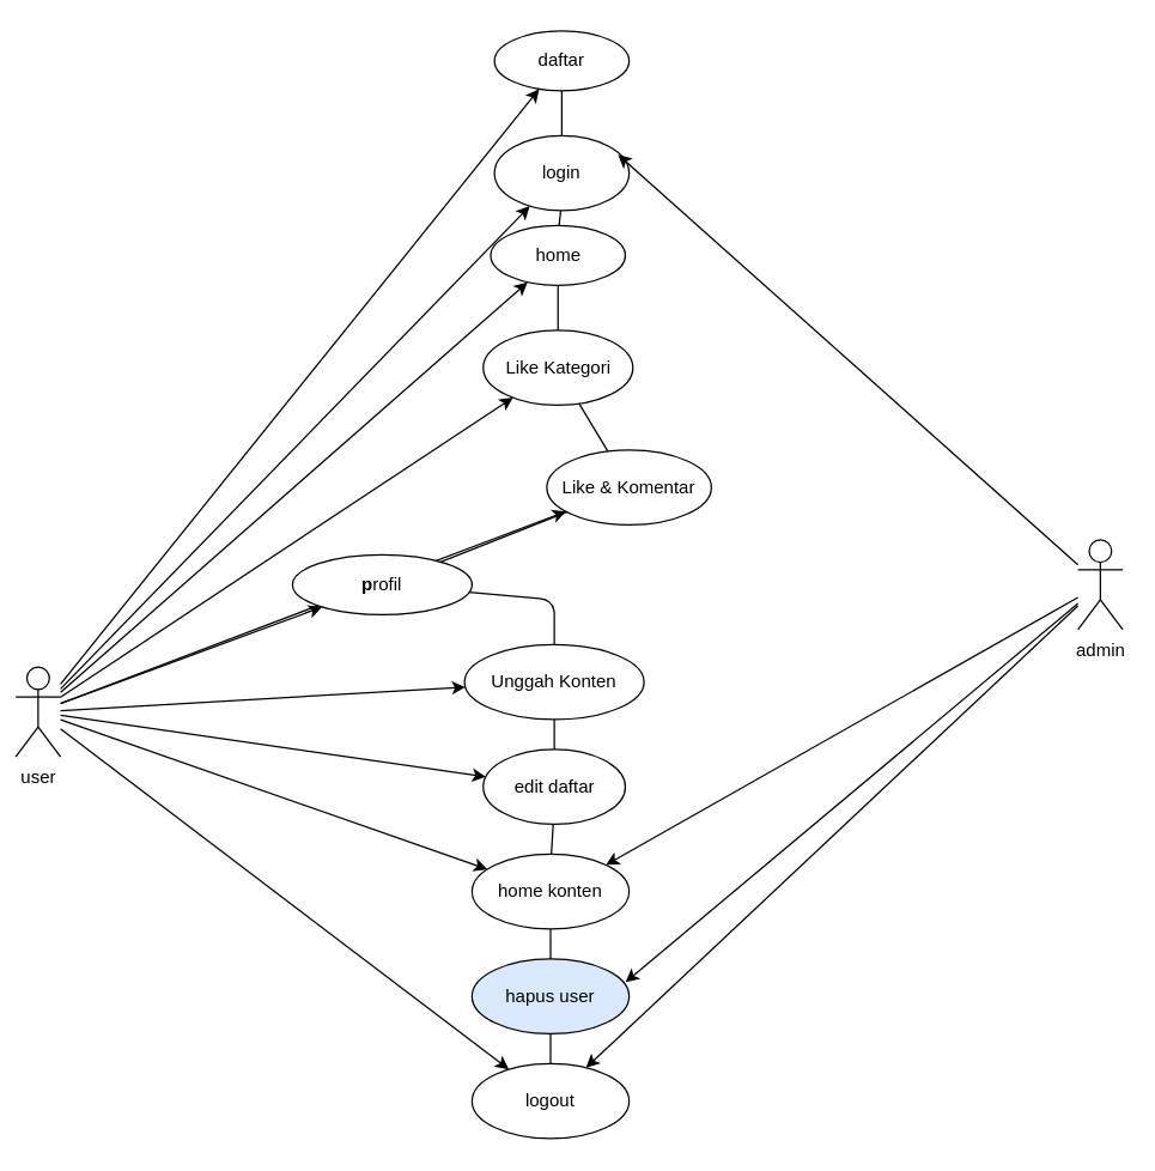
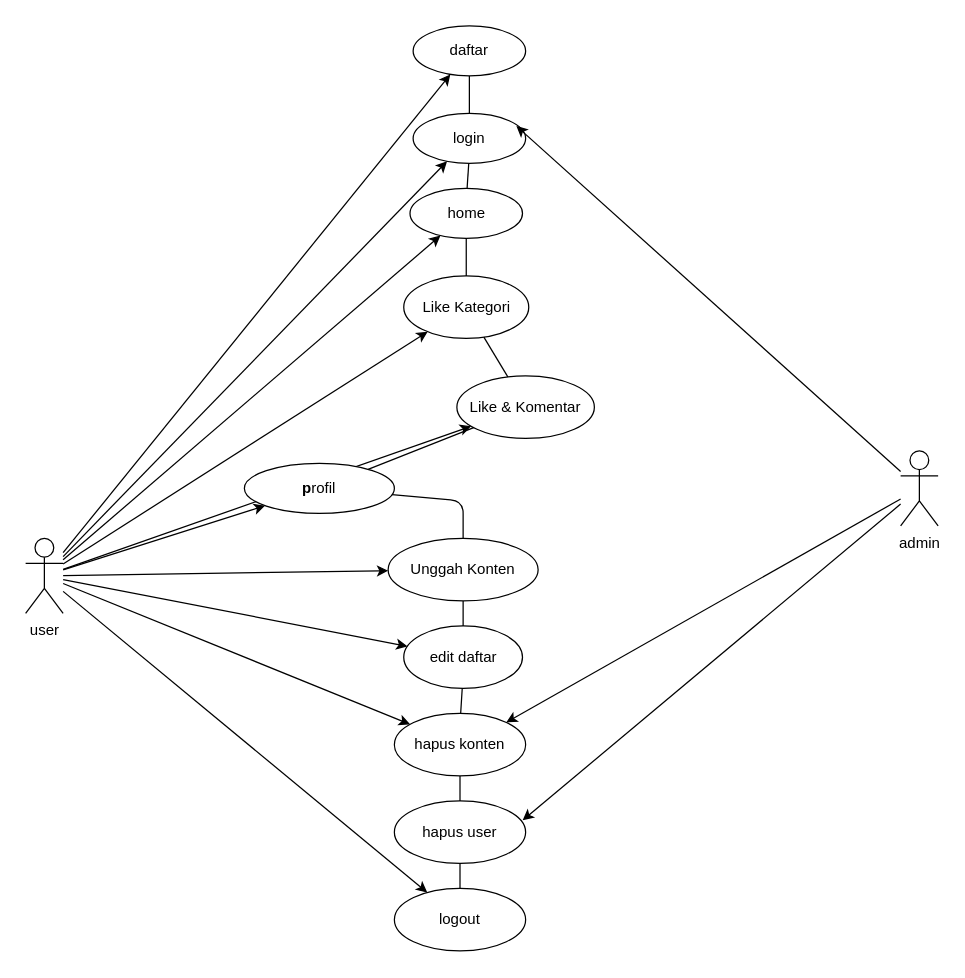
  <mxCell id="0" />
  <mxCell id="1" parent="0" />
- <mxCell id="2" value="user" style="shape=umlActor;verticalLabelPosition=bottom;verticalAlign=top;html=1;outlineConnect=0;" parent="1" vertex="1"><mxGeometry x="10" y="445" width="30" height="60" as="geometry" /></mxCell>
+ <mxCell id="2" value="user" style="shape=umlActor;verticalLabelPosition=bottom;verticalAlign=top;html=1;outlineConnect=0;" parent="1" vertex="1"><mxGeometry x="20" y="430" width="30" height="60" as="geometry" /></mxCell>
  <mxCell id="3" value="daftar" style="ellipse;whiteSpace=wrap;html=1;" parent="1" vertex="1"><mxGeometry x="330" y="20" width="90" height="40" as="geometry" /></mxCell>
- <mxCell id="4" value="login" style="ellipse;whiteSpace=wrap;html=1;" parent="1" vertex="1"><mxGeometry x="330" y="90" width="90" height="50" as="geometry" /></mxCell>
+ <mxCell id="4" value="login" style="ellipse;whiteSpace=wrap;html=1;" parent="1" vertex="1"><mxGeometry x="330" y="90" width="90" height="40" as="geometry" /></mxCell>
  <mxCell id="5" value="" style="endArrow=classic;html=1;" parent="1" source="2" target="3" edge="1"><mxGeometry width="50" height="50" relative="1" as="geometry"><mxPoint x="390" y="120" as="sourcePoint" /><mxPoint x="440" y="70" as="targetPoint" /></mxGeometry></mxCell>
  <mxCell id="6" value="" style="endArrow=classic;html=1;" parent="1" source="2" target="4" edge="1"><mxGeometry width="50" height="50" relative="1" as="geometry"><mxPoint x="150" y="65.714" as="sourcePoint" /><mxPoint x="327.905" y="14.884" as="targetPoint" /></mxGeometry></mxCell>
  <mxCell id="7" value="admin" style="shape=umlActor;verticalLabelPosition=bottom;verticalAlign=top;html=1;outlineConnect=0;" parent="1" vertex="1"><mxGeometry x="720" y="360" width="30" height="60" as="geometry" /></mxCell>
  <mxCell id="8" value="" style="endArrow=classic;html=1;entryX=0.918;entryY=0.253;entryDx=0;entryDy=0;entryPerimeter=0;" parent="1" source="7" target="4" edge="1"><mxGeometry width="50" height="50" relative="1" as="geometry"><mxPoint x="720" y="430" as="sourcePoint" /><mxPoint x="440" y="70" as="targetPoint" /></mxGeometry></mxCell>
  <mxCell id="9" value="" style="endArrow=none;html=1;" parent="1" source="4" target="3" edge="1"><mxGeometry width="50" height="50" relative="1" as="geometry"><mxPoint x="390" y="120" as="sourcePoint" /><mxPoint x="440" y="70" as="targetPoint" /></mxGeometry></mxCell>
  <mxCell id="10" value="home" style="ellipse;whiteSpace=wrap;html=1;" parent="1" vertex="1"><mxGeometry x="327.5" y="150" width="90" height="40" as="geometry" /></mxCell>
  <mxCell id="11" value="" style="endArrow=none;html=1;" parent="1" source="4" target="10" edge="1"><mxGeometry width="50" height="50" relative="1" as="geometry"><mxPoint x="390" y="120" as="sourcePoint" /><mxPoint x="440" y="70" as="targetPoint" /></mxGeometry></mxCell>
  <mxCell id="12" value="" style="endArrow=classic;html=1;" parent="1" source="2" target="10" edge="1"><mxGeometry width="50" height="50" relative="1" as="geometry"><mxPoint x="390" y="240" as="sourcePoint" /><mxPoint x="440" y="190" as="targetPoint" /></mxGeometry></mxCell>
  <mxCell id="13" value="Like Kategori" style="ellipse;whiteSpace=wrap;html=1;" parent="1" vertex="1"><mxGeometry x="322.5" y="220" width="100" height="50" as="geometry" /></mxCell>
  <mxCell id="14" value="" style="endArrow=none;html=1;" parent="1" source="13" target="10" edge="1"><mxGeometry width="50" height="50" relative="1" as="geometry"><mxPoint x="300" y="190" as="sourcePoint" /><mxPoint x="350" y="140" as="targetPoint" /></mxGeometry></mxCell>
  <mxCell id="15" value="Like &amp;amp; Komentar" style="ellipse;whiteSpace=wrap;html=1;" parent="1" vertex="1"><mxGeometry x="365" y="300" width="110" height="50" as="geometry" /></mxCell>
  <mxCell id="16" value="" style="endArrow=classic;html=1;" parent="1" source="2" target="13" edge="1"><mxGeometry width="50" height="50" relative="1" as="geometry"><mxPoint x="500" y="240" as="sourcePoint" /><mxPoint x="550" y="190" as="targetPoint" /></mxGeometry></mxCell>
  <mxCell id="17" value="" style="endArrow=classic;html=1;" parent="1" source="2" target="15" edge="1"><mxGeometry width="50" height="50" relative="1" as="geometry"><mxPoint x="100" y="210" as="sourcePoint" /><mxPoint x="550" y="190" as="targetPoint" /></mxGeometry></mxCell>
  <mxCell id="18" value="Unggah Konten" style="ellipse;whiteSpace=wrap;html=1;" parent="1" vertex="1"><mxGeometry x="310" y="430" width="120" height="50" as="geometry" /></mxCell>
  <mxCell id="19" value="edit daftar" style="ellipse;whiteSpace=wrap;html=1;" parent="1" vertex="1"><mxGeometry x="322.5" y="500" width="95" height="50" as="geometry" /></mxCell>
- <mxCell id="20" value="home konten" style="ellipse;whiteSpace=wrap;html=1;" parent="1" vertex="1"><mxGeometry x="315" y="570" width="105" height="50" as="geometry" /></mxCell>
- <mxCell id="21" value="hapus user" style="ellipse;whiteSpace=wrap;html=1;fillColor=#dae8fc;" parent="1" vertex="1"><mxGeometry x="315" y="640" width="105" height="50" as="geometry" /></mxCell>
+ <mxCell id="20" value="hapus konten" style="ellipse;whiteSpace=wrap;html=1;" parent="1" vertex="1"><mxGeometry x="315" y="570" width="105" height="50" as="geometry" /></mxCell>
+ <mxCell id="21" value="hapus user" style="ellipse;whiteSpace=wrap;html=1;" parent="1" vertex="1"><mxGeometry x="315" y="640" width="105" height="50" as="geometry" /></mxCell>
  <mxCell id="22" value="logout" style="ellipse;whiteSpace=wrap;html=1;" parent="1" vertex="1"><mxGeometry x="315" y="710" width="105" height="50" as="geometry" /></mxCell>
  <mxCell id="23" value="" style="endArrow=classic;html=1;entryX=1;entryY=0;entryDx=0;entryDy=0;" parent="1" source="7" target="20" edge="1"><mxGeometry width="50" height="50" relative="1" as="geometry"><mxPoint x="260" y="360" as="sourcePoint" /><mxPoint x="310" y="310" as="targetPoint" /></mxGeometry></mxCell>
  <mxCell id="24" value="" style="endArrow=classic;html=1;entryX=0.977;entryY=0.312;entryDx=0;entryDy=0;entryPerimeter=0;" parent="1" source="7" target="21" edge="1"><mxGeometry width="50" height="50" relative="1" as="geometry"><mxPoint x="260" y="480" as="sourcePoint" /><mxPoint x="310" y="430" as="targetPoint" /></mxGeometry></mxCell>
- <mxCell id="25" value="" style="endArrow=classic;html=1;" parent="1" source="7" target="22" edge="1"><mxGeometry width="50" height="50" relative="1" as="geometry"><mxPoint x="715" y="295" as="sourcePoint" /><mxPoint x="427.585" y="635.6" as="targetPoint" /></mxGeometry></mxCell>
  <mxCell id="26" value="" style="endArrow=classic;html=1;" parent="1" source="2" target="18" edge="1"><mxGeometry width="50" height="50" relative="1" as="geometry"><mxPoint x="260" y="480" as="sourcePoint" /><mxPoint x="310" y="430" as="targetPoint" /></mxGeometry></mxCell>
  <mxCell id="27" value="" style="endArrow=classic;html=1;" parent="1" source="2" target="19" edge="1"><mxGeometry width="50" height="50" relative="1" as="geometry"><mxPoint x="60" y="467.519" as="sourcePoint" /><mxPoint x="323.758" y="423.89" as="targetPoint" /></mxGeometry></mxCell>
  <mxCell id="28" value="" style="endArrow=classic;html=1;" parent="1" source="2" target="20" edge="1"><mxGeometry width="50" height="50" relative="1" as="geometry"><mxPoint x="60" y="470.455" as="sourcePoint" /><mxPoint x="327.579" y="478.563" as="targetPoint" /></mxGeometry></mxCell>
  <mxCell id="29" value="" style="endArrow=classic;html=1;" parent="1" source="2" target="22" edge="1"><mxGeometry width="50" height="50" relative="1" as="geometry"><mxPoint x="60" y="473.383" as="sourcePoint" /><mxPoint x="330.054" y="534.298" as="targetPoint" /></mxGeometry></mxCell>
  <mxCell id="30" value="" style="endArrow=none;html=1;" parent="1" source="15" target="13" edge="1"><mxGeometry width="50" height="50" relative="1" as="geometry"><mxPoint x="260" y="370" as="sourcePoint" /><mxPoint x="310" y="320" as="targetPoint" /></mxGeometry></mxCell>
  <mxCell id="31" value="" style="endArrow=none;html=1;" parent="1" source="18" target="36" edge="1"><mxGeometry width="50" height="50" relative="1" as="geometry"><mxPoint x="380.568" y="310.001" as="sourcePoint" /><mxPoint x="381.719" y="279.997" as="targetPoint" /><Array as="points"><mxPoint x="370" y="400" /></Array></mxGeometry></mxCell>
  <mxCell id="32" value="" style="endArrow=none;html=1;" parent="1" source="19" target="18" edge="1"><mxGeometry width="50" height="50" relative="1" as="geometry"><mxPoint x="380" y="390" as="sourcePoint" /><mxPoint x="380" y="360" as="targetPoint" /></mxGeometry></mxCell>
  <mxCell id="33" value="" style="endArrow=none;html=1;" parent="1" source="20" target="19" edge="1"><mxGeometry width="50" height="50" relative="1" as="geometry"><mxPoint x="376.562" y="455.014" as="sourcePoint" /><mxPoint x="378.078" y="439.987" as="targetPoint" /></mxGeometry></mxCell>
  <mxCell id="34" value="" style="endArrow=none;html=1;exitX=0.5;exitY=0;exitDx=0;exitDy=0;" parent="1" source="21" target="20" edge="1"><mxGeometry width="50" height="50" relative="1" as="geometry"><mxPoint x="376.719" y="520.003" as="sourcePoint" /><mxPoint x="376" y="505" as="targetPoint" /></mxGeometry></mxCell>
  <mxCell id="35" value="" style="endArrow=none;html=1;" parent="1" source="22" target="21" edge="1"><mxGeometry width="50" height="50" relative="1" as="geometry"><mxPoint x="380" y="590" as="sourcePoint" /><mxPoint x="378.888" y="569.991" as="targetPoint" /></mxGeometry></mxCell>
  <mxCell id="36" value="&lt;b&gt;p&lt;/b&gt;rofil" style="ellipse;whiteSpace=wrap;html=1;" parent="1" vertex="1"><mxGeometry x="195" y="370" width="120" height="40" as="geometry" /></mxCell>
  <mxCell id="37" value="" style="endArrow=none;html=1;" parent="1" source="36" target="15" edge="1"><mxGeometry width="50" height="50" relative="1" as="geometry"><mxPoint x="380" y="510" as="sourcePoint" /><mxPoint x="380" y="490" as="targetPoint" /></mxGeometry></mxCell>
  <mxCell id="38" value="" style="endArrow=classic;html=1;" parent="1" source="2" target="36" edge="1"><mxGeometry width="50" height="50" relative="1" as="geometry"><mxPoint x="60" y="469.776" as="sourcePoint" /><mxPoint x="320.038" y="465.895" as="targetPoint" /></mxGeometry></mxCell>
